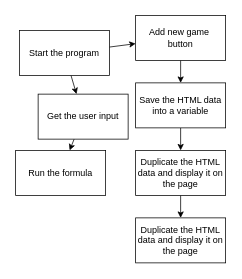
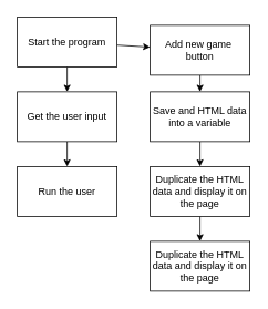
  <mxCell id="0" />
  <mxCell id="1" parent="0" />
  <mxCell id="2" value="" style="edgeStyle=none;html=1;" edge="1" parent="1" source="4" target="7"><mxGeometry relative="1" as="geometry" /></mxCell>
  <mxCell id="3" value="" style="edgeStyle=none;html=1;" edge="1" parent="1" source="4" target="9"><mxGeometry relative="1" as="geometry" /></mxCell>
- <mxCell id="4" value="Start the program" style="rounded=0;whiteSpace=wrap;html=1;" vertex="1" parent="1"><mxGeometry x="25" y="40" width="120" height="60" as="geometry" /></mxCell>
- <mxCell id="5" value="Run the formula" style="rounded=0;whiteSpace=wrap;html=1;" vertex="1" parent="1"><mxGeometry x="20" y="200" width="120" height="60" as="geometry" /></mxCell>
+ <mxCell id="4" value="Start the program" style="rounded=0;whiteSpace=wrap;html=1;" vertex="1" parent="1"><mxGeometry x="20" y="20" width="120" height="60" as="geometry" /></mxCell>
+ <mxCell id="5" value="Run the user" style="rounded=0;whiteSpace=wrap;html=1;" vertex="1" parent="1"><mxGeometry x="20" y="200" width="120" height="60" as="geometry" /></mxCell>
  <mxCell id="6" value="" style="edgeStyle=none;html=1;" edge="1" parent="1" source="7" target="5"><mxGeometry relative="1" as="geometry" /></mxCell>
- <mxCell id="7" value="Get the user input" style="rounded=0;whiteSpace=wrap;html=1;" vertex="1" parent="1"><mxGeometry x="50" y="125" width="120" height="60" as="geometry" /></mxCell>
+ <mxCell id="7" value="Get the user input" style="rounded=0;whiteSpace=wrap;html=1;" vertex="1" parent="1"><mxGeometry x="20" y="110" width="120" height="60" as="geometry" /></mxCell>
  <mxCell id="8" value="" style="edgeStyle=none;html=1;" edge="1" parent="1" source="9" target="11"><mxGeometry relative="1" as="geometry" /></mxCell>
- <mxCell id="9" value="Add new game&amp;nbsp;&lt;div&gt;&lt;span style=&quot;background-color: transparent;&quot;&gt;button&lt;/span&gt;&lt;/div&gt;" style="rounded=0;whiteSpace=wrap;html=1;" vertex="1" parent="1"><mxGeometry x="180" y="20" width="120" height="60" as="geometry" /></mxCell>
+ <mxCell id="9" value="Add new game&amp;nbsp;&lt;div&gt;&lt;span style=&quot;background-color: transparent;&quot;&gt;button&lt;/span&gt;&lt;/div&gt;" style="rounded=0;whiteSpace=wrap;html=1;" vertex="1" parent="1"><mxGeometry x="180" y="30" width="120" height="60" as="geometry" /></mxCell>
  <mxCell id="10" value="" style="edgeStyle=none;html=1;" edge="1" parent="1" source="11" target="13"><mxGeometry relative="1" as="geometry" /></mxCell>
- <mxCell id="11" value="Save the HTML data into a variable" style="rounded=0;whiteSpace=wrap;html=1;" vertex="1" parent="1"><mxGeometry x="180" y="110" width="120" height="60" as="geometry" /></mxCell>
+ <mxCell id="11" value="Save and HTML data into a variable" style="rounded=0;whiteSpace=wrap;html=1;" vertex="1" parent="1"><mxGeometry x="180" y="110" width="120" height="60" as="geometry" /></mxCell>
  <mxCell id="12" value="" style="edgeStyle=none;html=1;" edge="1" parent="1" source="13" target="14"><mxGeometry relative="1" as="geometry" /></mxCell>
  <mxCell id="13" value="Duplicate the HTML data and display it on the page" style="rounded=0;whiteSpace=wrap;html=1;" vertex="1" parent="1"><mxGeometry x="180" y="200" width="120" height="60" as="geometry" /></mxCell>
  <mxCell id="14" value="Duplicate the HTML data and display it on the page" style="rounded=0;whiteSpace=wrap;html=1;" vertex="1" parent="1"><mxGeometry x="180" y="290" width="120" height="60" as="geometry" /></mxCell>
